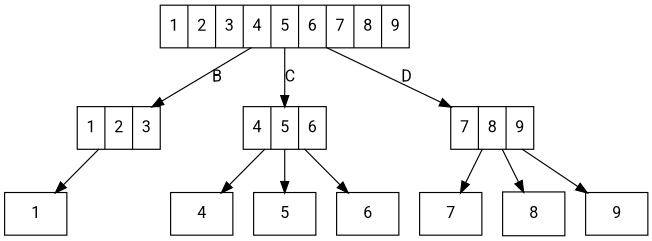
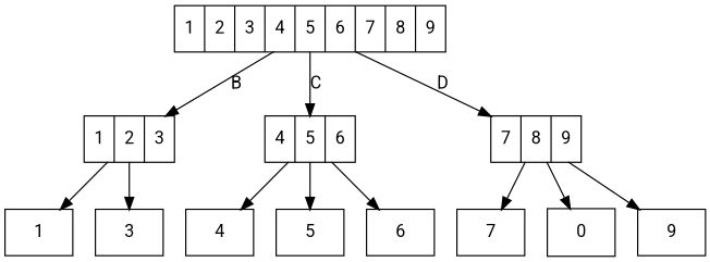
  digraph {
    fontname=Roboto
    node [fontname=Roboto shape=record]
    edge [fontname=Roboto]
    n1 [label="1|2|3|4|5|6|7|8|9"]
    n2 [label="1|2|3"]
    n3 [label="4|5|6"]
    n4 [label="7|8|9"]
    1
+   3
    4
    5
    6
    7
-   8
+   8 [label=0]
    9
    n1 -> n2 [label=B]
    n1 -> n3 [label=C]
    n1 -> n4 [label=D]
    n2 -> 1
+   n2 -> 3
    n3 -> 4
    n3 -> 5
    n3 -> 6
    n4 -> 7
    n4 -> 8
    n4 -> 9
  }
